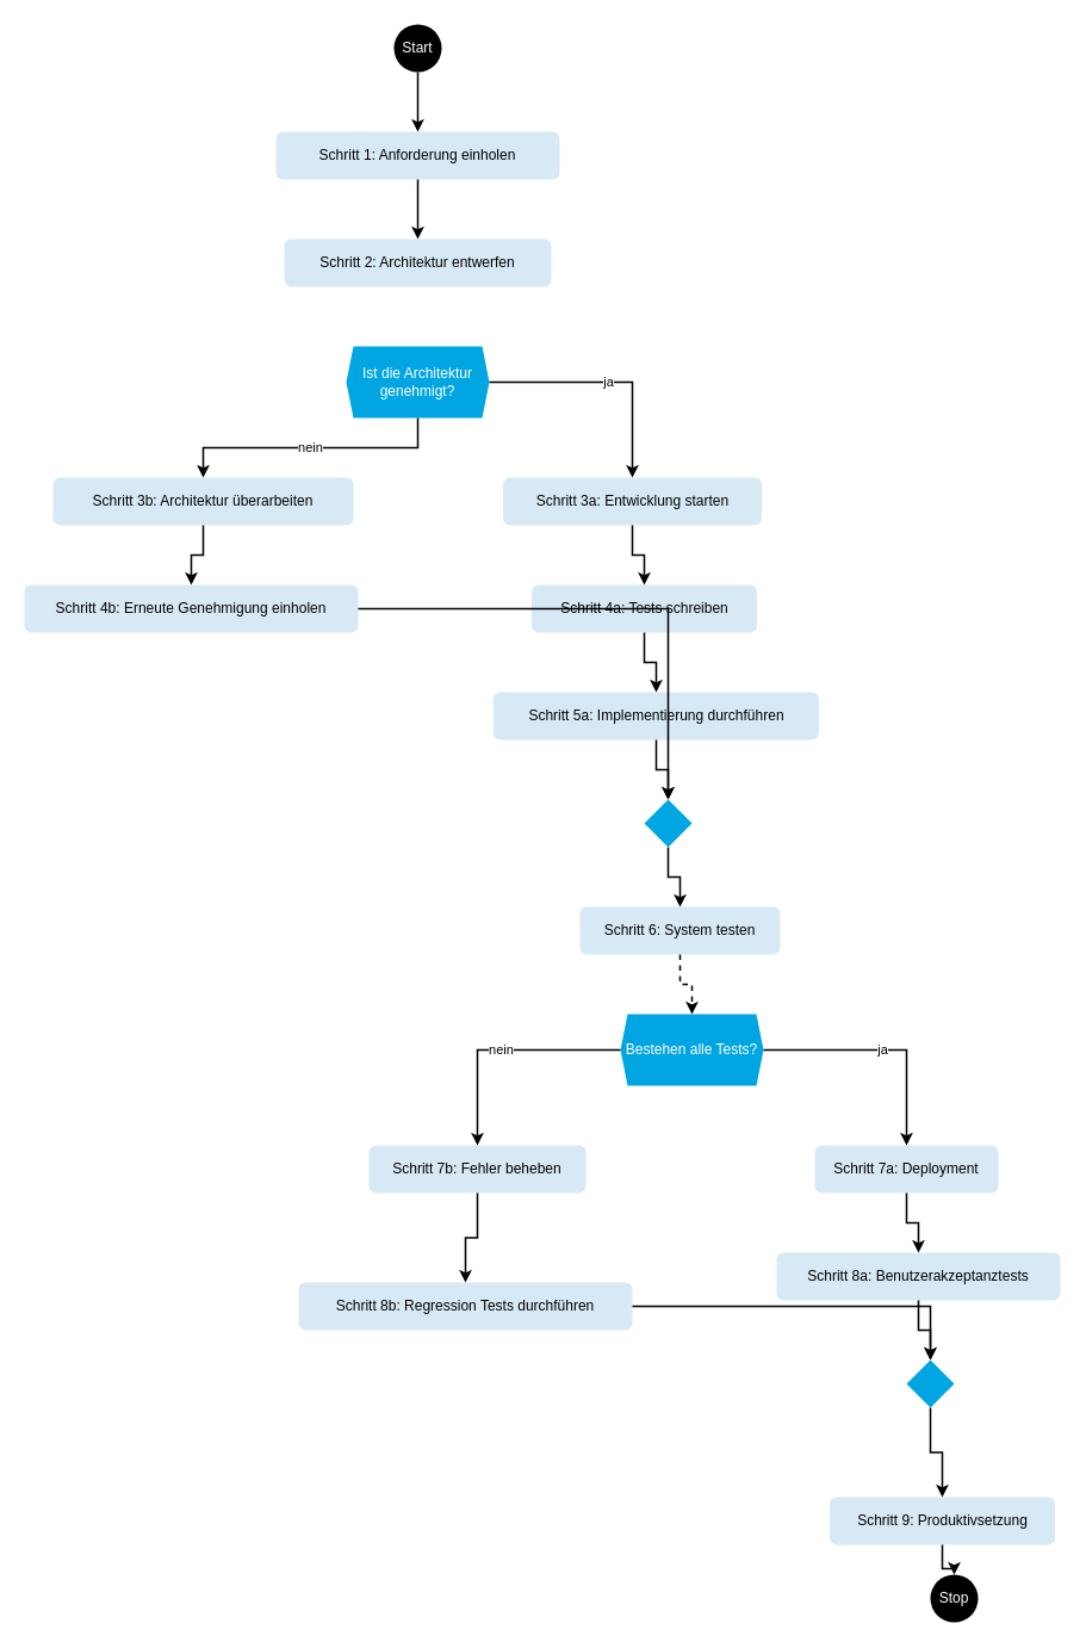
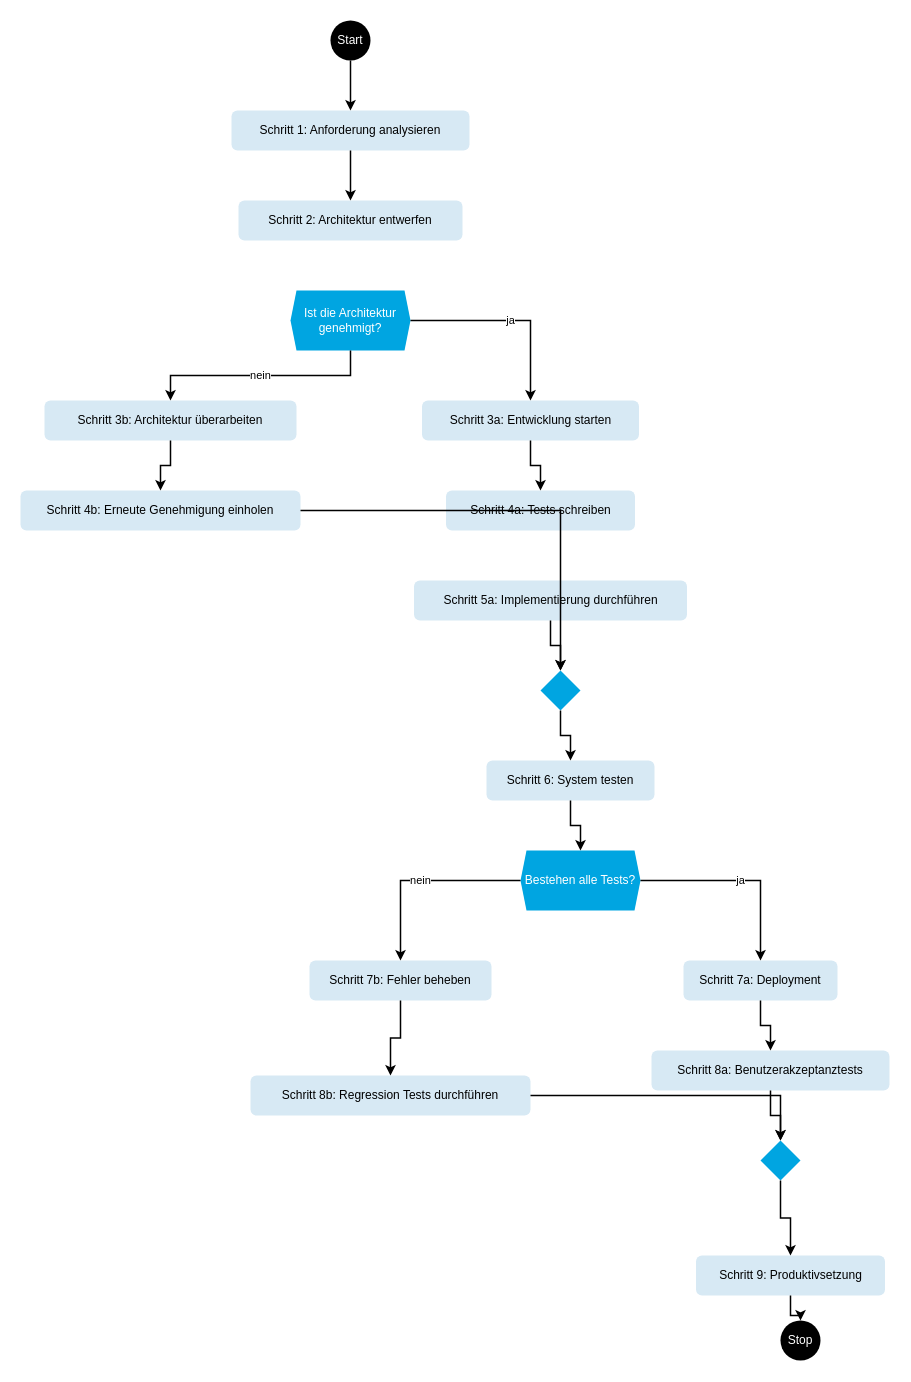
  <mxCell id="0" />
  <mxCell id="1" parent="0" />
  <mxCell id="2" value="Start" style="ellipse;whiteSpace=wrap;html=1;aspect=fixed;fillColor=#000000;fontColor=#ffffff;strokeColor=none;" vertex="1" parent="1"><mxGeometry x="330" y="20" width="40" height="40" as="geometry" /></mxCell>
  <mxCell id="3" value="Stop" style="ellipse;whiteSpace=wrap;html=1;aspect=fixed;fillColor=#000000;fontColor=#ffffff;strokeColor=none;" vertex="1" parent="1"><mxGeometry x="780" y="1320" width="40" height="40" as="geometry" /></mxCell>
- <mxCell id="4" value="Schritt 1: Anforderung einholen" style="rounded=1;whiteSpace=wrap;html=1;fillColor=#D7E9F4;strokeColor=none;" vertex="1" parent="1"><mxGeometry x="231" y="110" width="238" height="40" as="geometry" /></mxCell>
+ <mxCell id="4" value="Schritt 1: Anforderung analysieren" style="rounded=1;whiteSpace=wrap;html=1;fillColor=#D7E9F4;strokeColor=none;" vertex="1" parent="1"><mxGeometry x="231" y="110" width="238" height="40" as="geometry" /></mxCell>
  <mxCell id="5" value="Schritt 2: Architektur entwerfen" style="rounded=1;whiteSpace=wrap;html=1;fillColor=#D7E9F4;strokeColor=none;" vertex="1" parent="1"><mxGeometry x="238" y="200" width="224" height="40" as="geometry" /></mxCell>
  <mxCell id="6" value="Ist die Architektur genehmigt?" style="shape=hexagon;perimeter=hexagonPerimeter2;size=0.05;whiteSpace=wrap;html=1;fillColor=#00A5E1;fontColor=#FFFFFF;strokeColor=none;" vertex="1" parent="1"><mxGeometry x="290" y="290" width="120" height="60" as="geometry" /></mxCell>
  <mxCell id="7" value="Schritt 3a: Entwicklung starten" style="rounded=1;whiteSpace=wrap;html=1;fillColor=#D7E9F4;strokeColor=none;" vertex="1" parent="1"><mxGeometry x="421.5" y="400" width="217" height="40" as="geometry" /></mxCell>
  <mxCell id="8" value="Schritt 4a: Tests schreiben" style="rounded=1;whiteSpace=wrap;html=1;fillColor=#D7E9F4;strokeColor=none;" vertex="1" parent="1"><mxGeometry x="445.5" y="490" width="189" height="40" as="geometry" /></mxCell>
  <mxCell id="9" value="Schritt 5a: Implementierung durchführen" style="rounded=1;whiteSpace=wrap;html=1;fillColor=#D7E9F4;strokeColor=none;" vertex="1" parent="1"><mxGeometry x="413.5" y="580" width="273" height="40" as="geometry" /></mxCell>
  <mxCell id="10" value="Schritt 3b: Architektur überarbeiten" style="rounded=1;whiteSpace=wrap;html=1;fillColor=#D7E9F4;strokeColor=none;" vertex="1" parent="1"><mxGeometry x="44" y="400" width="252" height="40" as="geometry" /></mxCell>
  <mxCell id="11" value="Schritt 4b: Erneute Genehmigung einholen" style="rounded=1;whiteSpace=wrap;html=1;fillColor=#D7E9F4;strokeColor=none;" vertex="1" parent="1"><mxGeometry x="20" y="490" width="280" height="40" as="geometry" /></mxCell>
  <mxCell id="12" value="" style="rhombus;whiteSpace=wrap;html=1;fillColor=#00A5E1;fontColor=#FFFFFF;strokeColor=none;" vertex="1" parent="1"><mxGeometry x="540" y="670" width="40" height="40" as="geometry" /></mxCell>
  <mxCell id="13" value="Schritt 6: System testen" style="rounded=1;whiteSpace=wrap;html=1;fillColor=#D7E9F4;strokeColor=none;" vertex="1" parent="1"><mxGeometry x="486" y="760" width="168" height="40" as="geometry" /></mxCell>
  <mxCell id="14" value="Bestehen alle Tests?" style="shape=hexagon;perimeter=hexagonPerimeter2;size=0.05;whiteSpace=wrap;html=1;fillColor=#00A5E1;fontColor=#FFFFFF;strokeColor=none;" vertex="1" parent="1"><mxGeometry x="520" y="850" width="120" height="60" as="geometry" /></mxCell>
  <mxCell id="15" value="Schritt 7a: Deployment" style="rounded=1;whiteSpace=wrap;html=1;fillColor=#D7E9F4;strokeColor=none;" vertex="1" parent="1"><mxGeometry x="683" y="960" width="154" height="40" as="geometry" /></mxCell>
  <mxCell id="16" value="Schritt 8a: Benutzerakzeptanztests" style="rounded=1;whiteSpace=wrap;html=1;fillColor=#D7E9F4;strokeColor=none;" vertex="1" parent="1"><mxGeometry x="651" y="1050" width="238" height="40" as="geometry" /></mxCell>
  <mxCell id="17" value="Schritt 7b: Fehler beheben" style="rounded=1;whiteSpace=wrap;html=1;fillColor=#D7E9F4;strokeColor=none;" vertex="1" parent="1"><mxGeometry x="309" y="960" width="182" height="40" as="geometry" /></mxCell>
  <mxCell id="18" value="Schritt 8b: Regression Tests durchführen" style="rounded=1;whiteSpace=wrap;html=1;fillColor=#D7E9F4;strokeColor=none;" vertex="1" parent="1"><mxGeometry x="250" y="1075" width="280" height="40" as="geometry" /></mxCell>
  <mxCell id="19" value="" style="rhombus;whiteSpace=wrap;html=1;fillColor=#00A5E1;fontColor=#FFFFFF;strokeColor=none;" vertex="1" parent="1"><mxGeometry x="760" y="1140" width="40" height="40" as="geometry" /></mxCell>
  <mxCell id="20" value="Schritt 9: Produktivsetzung" style="rounded=1;whiteSpace=wrap;html=1;fillColor=#D7E9F4;strokeColor=none;" vertex="1" parent="1"><mxGeometry x="695.5" y="1255" width="189" height="40" as="geometry" /></mxCell>
  <mxCell id="21" value="" style="edgeStyle=orthogonalEdgeStyle;rounded=0;orthogonalLoop=1;jettySize=auto;html=1;strokeWidth=1.5;strokeColor=#000000;" edge="1" parent="1" source="2" target="4"><mxGeometry relative="1" as="geometry" /></mxCell>
  <mxCell id="22" value="" style="edgeStyle=orthogonalEdgeStyle;rounded=0;orthogonalLoop=1;jettySize=auto;html=1;strokeWidth=1.5;strokeColor=#000000;" edge="1" parent="1" source="4" target="5"><mxGeometry relative="1" as="geometry" /></mxCell>
  <mxCell id="23" value="ja" style="edgeStyle=orthogonalEdgeStyle;rounded=0;orthogonalLoop=1;jettySize=auto;html=1;strokeWidth=1.5;strokeColor=#000000;" edge="1" parent="1" source="6" target="7"><mxGeometry relative="1" as="geometry" /></mxCell>
  <mxCell id="24" value="" style="edgeStyle=orthogonalEdgeStyle;rounded=0;orthogonalLoop=1;jettySize=auto;html=1;strokeWidth=1.5;strokeColor=#000000;" edge="1" parent="1" source="7" target="8"><mxGeometry relative="1" as="geometry" /></mxCell>
- <mxCell id="25" value="" style="edgeStyle=orthogonalEdgeStyle;rounded=0;orthogonalLoop=1;jettySize=auto;html=1;strokeWidth=1.5;strokeColor=#000000;" edge="1" parent="1" source="8" target="9"><mxGeometry relative="1" as="geometry" /></mxCell>
  <mxCell id="26" value="nein" style="edgeStyle=orthogonalEdgeStyle;rounded=0;orthogonalLoop=1;jettySize=auto;html=1;strokeWidth=1.5;strokeColor=#000000;" edge="1" parent="1" source="6" target="10"><mxGeometry relative="1" as="geometry" /></mxCell>
  <mxCell id="27" value="" style="edgeStyle=orthogonalEdgeStyle;rounded=0;orthogonalLoop=1;jettySize=auto;html=1;strokeWidth=1.5;strokeColor=#000000;" edge="1" parent="1" source="10" target="11"><mxGeometry relative="1" as="geometry" /></mxCell>
  <mxCell id="28" value="" style="edgeStyle=orthogonalEdgeStyle;rounded=0;orthogonalLoop=1;jettySize=auto;html=1;strokeWidth=1.5;strokeColor=#000000;" edge="1" parent="1" source="9" target="12"><mxGeometry relative="1" as="geometry" /></mxCell>
  <mxCell id="29" value="" style="edgeStyle=orthogonalEdgeStyle;rounded=0;orthogonalLoop=1;jettySize=auto;html=1;strokeWidth=1.5;strokeColor=#000000;" edge="1" parent="1" source="11" target="12"><mxGeometry relative="1" as="geometry" /></mxCell>
  <mxCell id="30" value="" style="edgeStyle=orthogonalEdgeStyle;rounded=0;orthogonalLoop=1;jettySize=auto;html=1;strokeWidth=1.5;strokeColor=#000000;" edge="1" parent="1" source="12" target="13"><mxGeometry relative="1" as="geometry" /></mxCell>
- <mxCell id="31" value="" style="edgeStyle=orthogonalEdgeStyle;rounded=0;orthogonalLoop=1;jettySize=auto;html=1;strokeWidth=1.5;strokeColor=#000000;dashed=1;" edge="1" parent="1" source="13" target="14"><mxGeometry relative="1" as="geometry" /></mxCell>
+ <mxCell id="31" value="" style="edgeStyle=orthogonalEdgeStyle;rounded=0;orthogonalLoop=1;jettySize=auto;html=1;strokeWidth=1.5;strokeColor=#000000;" edge="1" parent="1" source="13" target="14"><mxGeometry relative="1" as="geometry" /></mxCell>
  <mxCell id="32" value="ja" style="edgeStyle=orthogonalEdgeStyle;rounded=0;orthogonalLoop=1;jettySize=auto;html=1;strokeWidth=1.5;strokeColor=#000000;" edge="1" parent="1" source="14" target="15"><mxGeometry relative="1" as="geometry" /></mxCell>
  <mxCell id="33" value="" style="edgeStyle=orthogonalEdgeStyle;rounded=0;orthogonalLoop=1;jettySize=auto;html=1;strokeWidth=1.5;strokeColor=#000000;" edge="1" parent="1" source="15" target="16"><mxGeometry relative="1" as="geometry" /></mxCell>
  <mxCell id="34" value="nein" style="edgeStyle=orthogonalEdgeStyle;rounded=0;orthogonalLoop=1;jettySize=auto;html=1;strokeWidth=1.5;strokeColor=#000000;" edge="1" parent="1" source="14" target="17"><mxGeometry relative="1" as="geometry" /></mxCell>
  <mxCell id="35" value="" style="edgeStyle=orthogonalEdgeStyle;rounded=0;orthogonalLoop=1;jettySize=auto;html=1;strokeWidth=1.5;strokeColor=#000000;" edge="1" parent="1" source="17" target="18"><mxGeometry relative="1" as="geometry" /></mxCell>
  <mxCell id="36" value="" style="edgeStyle=orthogonalEdgeStyle;rounded=0;orthogonalLoop=1;jettySize=auto;html=1;strokeWidth=1.5;strokeColor=#000000;" edge="1" parent="1" source="16" target="19"><mxGeometry relative="1" as="geometry" /></mxCell>
  <mxCell id="37" value="" style="edgeStyle=orthogonalEdgeStyle;rounded=0;orthogonalLoop=1;jettySize=auto;html=1;strokeWidth=1.5;strokeColor=#000000;" edge="1" parent="1" source="18" target="19"><mxGeometry relative="1" as="geometry" /></mxCell>
  <mxCell id="38" value="" style="edgeStyle=orthogonalEdgeStyle;rounded=0;orthogonalLoop=1;jettySize=auto;html=1;strokeWidth=1.5;strokeColor=#000000;" edge="1" parent="1" source="19" target="20"><mxGeometry relative="1" as="geometry" /></mxCell>
  <mxCell id="39" value="" style="edgeStyle=orthogonalEdgeStyle;rounded=0;orthogonalLoop=1;jettySize=auto;html=1;strokeWidth=1.5;strokeColor=#000000;" edge="1" parent="1" source="20" target="3"><mxGeometry relative="1" as="geometry" /></mxCell>
